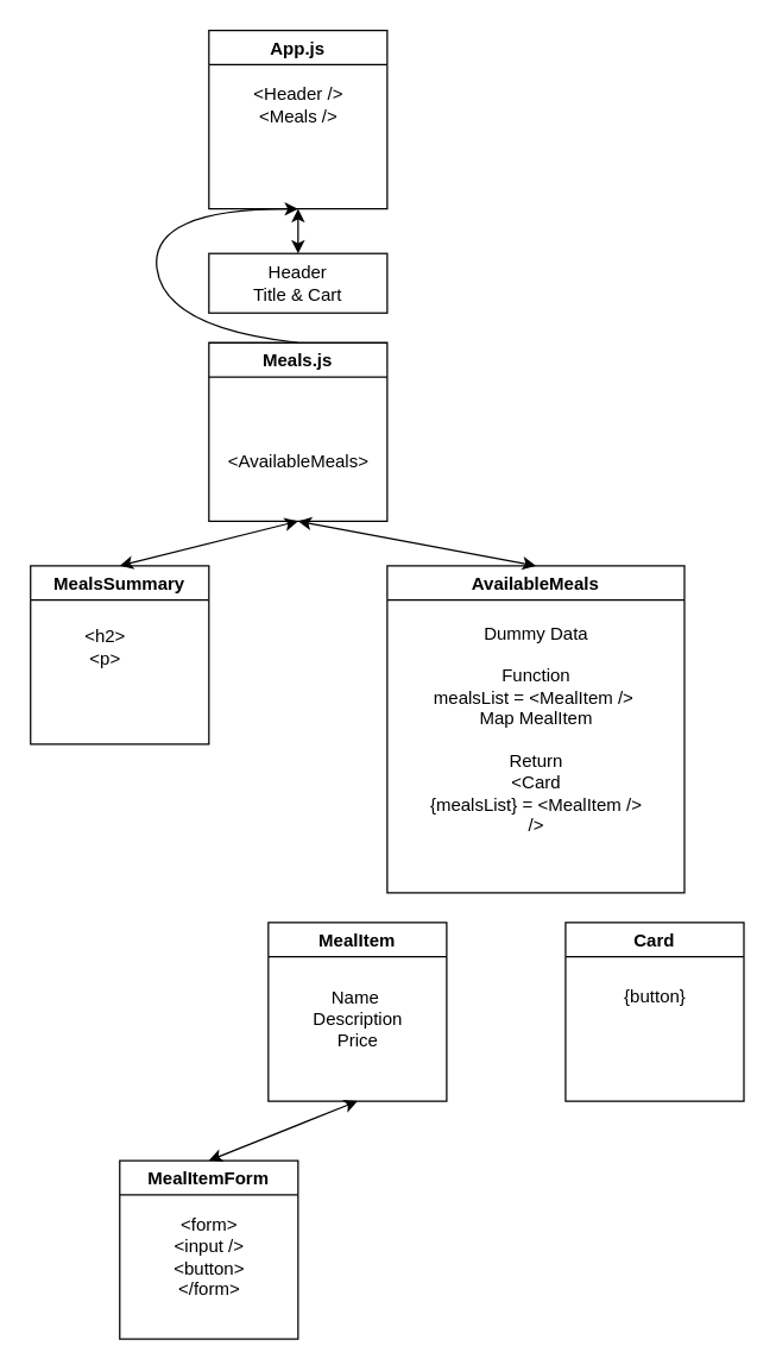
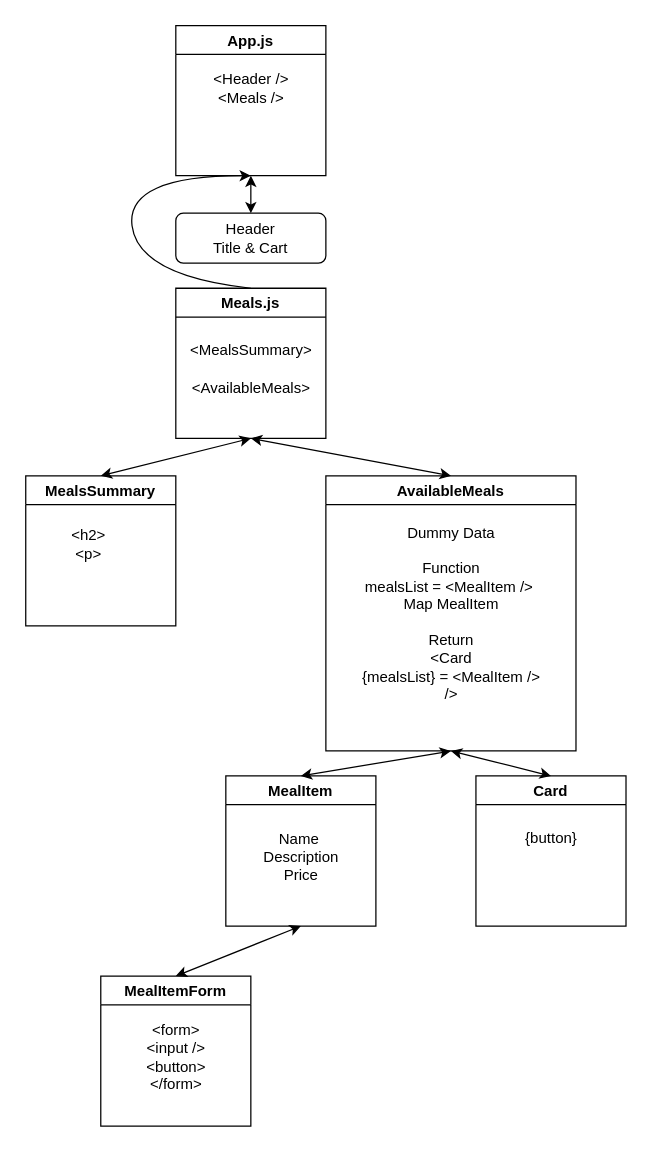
  <mxCell id="0" />
  <mxCell id="1" parent="0" />
  <mxCell id="2" value="App.js" style="swimlane;" vertex="1" parent="1"><mxGeometry x="140" y="20" width="120" height="120" as="geometry" /></mxCell>
  <mxCell id="3" value="Meals.js" style="swimlane;" vertex="1" parent="1"><mxGeometry x="140" y="230" width="120" height="120" as="geometry"><mxRectangle x="240" y="250" width="80" height="23" as="alternateBounds" /></mxGeometry></mxCell>
  <mxCell id="4" value="&amp;lt;AvailableMeals&amp;gt;" style="text;html=1;align=center;verticalAlign=middle;resizable=0;points=[];autosize=1;strokeColor=none;fillColor=none;" vertex="1" parent="3"><mxGeometry x="5" y="70" width="110" height="20" as="geometry" /></mxCell>
+ <mxCell id="5" value="&amp;lt;MealsSummary&amp;gt;" style="text;html=1;align=center;verticalAlign=middle;resizable=0;points=[];autosize=1;strokeColor=none;fillColor=none;" vertex="1" parent="3"><mxGeometry x="5" y="40" width="110" height="20" as="geometry" /></mxCell>
  <mxCell id="6" value="MealsSummary" style="swimlane;" vertex="1" parent="1"><mxGeometry x="20" y="380" width="120" height="120" as="geometry"><mxRectangle x="120" y="400" width="120" height="23" as="alternateBounds" /></mxGeometry></mxCell>
  <mxCell id="7" value="&amp;lt;h2&amp;gt;&lt;br&gt;&amp;lt;p&amp;gt;" style="text;html=1;align=center;verticalAlign=middle;resizable=0;points=[];autosize=1;strokeColor=none;fillColor=none;" vertex="1" parent="6"><mxGeometry x="30" y="40" width="40" height="30" as="geometry" /></mxCell>
  <mxCell id="8" value="AvailableMeals" style="swimlane;" vertex="1" parent="1"><mxGeometry x="260" y="380" width="200" height="220" as="geometry"><mxRectangle x="360" y="400" width="120" height="23" as="alternateBounds" /></mxGeometry></mxCell>
  <mxCell id="9" value="Dummy Data&lt;br&gt;&lt;br&gt;Function&lt;br&gt;mealsList = &amp;lt;MealItem /&amp;gt;&amp;nbsp;&lt;br&gt;Map MealItem&lt;br&gt;&lt;br&gt;Return &lt;br&gt;&amp;lt;Card &lt;br&gt;{mealsList} = &amp;lt;MealItem /&amp;gt;&lt;br&gt;/&amp;gt;" style="text;html=1;align=center;verticalAlign=middle;resizable=0;points=[];autosize=1;strokeColor=none;fillColor=none;" vertex="1" parent="8"><mxGeometry x="20" y="35" width="160" height="150" as="geometry" /></mxCell>
- <mxCell id="10" value="Header&lt;br&gt;Title &amp;amp; Cart" style="whiteSpace=wrap;html=1;rounded=0;" vertex="1" parent="1"><mxGeometry x="140" y="170" width="120" height="40" as="geometry" /></mxCell>
+ <mxCell id="10" value="Header&lt;br&gt;Title &amp;amp; Cart" style="rounded=1;whiteSpace=wrap;html=1;" vertex="1" parent="1"><mxGeometry x="140" y="170" width="120" height="40" as="geometry" /></mxCell>
  <mxCell id="11" value="" style="endArrow=classic;startArrow=classic;html=1;exitX=0.5;exitY=0;exitDx=0;exitDy=0;entryX=0.5;entryY=1;entryDx=0;entryDy=0;" edge="1" parent="1" source="6" target="3"><mxGeometry width="50" height="50" relative="1" as="geometry"><mxPoint x="220" y="320" as="sourcePoint" /><mxPoint x="270" y="270" as="targetPoint" /></mxGeometry></mxCell>
  <mxCell id="12" value="" style="endArrow=classic;startArrow=classic;html=1;exitX=0.5;exitY=1;exitDx=0;exitDy=0;entryX=0.5;entryY=0;entryDx=0;entryDy=0;" edge="1" parent="1" source="3" target="8"><mxGeometry width="50" height="50" relative="1" as="geometry"><mxPoint x="220" y="320" as="sourcePoint" /><mxPoint x="270" y="270" as="targetPoint" /></mxGeometry></mxCell>
  <mxCell id="13" value="MealItem" style="swimlane;" vertex="1" parent="1"><mxGeometry x="180" y="620" width="120" height="120" as="geometry"><mxRectangle x="235" y="600" width="80" height="23" as="alternateBounds" /></mxGeometry></mxCell>
  <mxCell id="14" value="Name&amp;nbsp;&lt;br&gt;Description&lt;br&gt;Price" style="text;html=1;align=center;verticalAlign=middle;resizable=0;points=[];autosize=1;strokeColor=none;fillColor=none;" vertex="1" parent="13"><mxGeometry x="20" y="40" width="80" height="50" as="geometry" /></mxCell>
+ <mxCell id="15" value="" style="endArrow=classic;startArrow=classic;html=1;exitX=0.5;exitY=0;exitDx=0;exitDy=0;entryX=0.5;entryY=1;entryDx=0;entryDy=0;" edge="1" parent="1" source="13" target="8"><mxGeometry width="50" height="50" relative="1" as="geometry"><mxPoint x="220" y="400" as="sourcePoint" /><mxPoint x="270" y="350" as="targetPoint" /></mxGeometry></mxCell>
  <mxCell id="16" value="Card" style="swimlane;" vertex="1" parent="1"><mxGeometry x="380" y="620" width="120" height="120" as="geometry"><mxRectangle x="480" y="600" width="60" height="23" as="alternateBounds" /></mxGeometry></mxCell>
+ <mxCell id="17" value="" style="endArrow=classic;startArrow=classic;html=1;entryX=0.5;entryY=0;entryDx=0;entryDy=0;exitX=0.5;exitY=1;exitDx=0;exitDy=0;" edge="1" parent="1" source="8" target="16"><mxGeometry width="50" height="50" relative="1" as="geometry"><mxPoint x="260" y="390" as="sourcePoint" /><mxPoint x="310" y="340" as="targetPoint" /></mxGeometry></mxCell>
  <mxCell id="18" value="&amp;lt;Header /&amp;gt;&lt;br&gt;&amp;lt;Meals /&amp;gt;" style="text;html=1;align=center;verticalAlign=middle;resizable=0;points=[];autosize=1;strokeColor=none;fillColor=none;" vertex="1" parent="1"><mxGeometry x="160" y="55" width="80" height="30" as="geometry" /></mxCell>
  <mxCell id="19" value="" style="endArrow=classic;startArrow=classic;html=1;entryX=0.5;entryY=1;entryDx=0;entryDy=0;exitX=0.5;exitY=0;exitDx=0;exitDy=0;" edge="1" parent="1" source="10" target="2"><mxGeometry width="50" height="50" relative="1" as="geometry"><mxPoint x="240" y="350" as="sourcePoint" /><mxPoint x="290" y="300" as="targetPoint" /></mxGeometry></mxCell>
  <mxCell id="20" value="" style="curved=1;endArrow=classic;html=1;entryX=0.5;entryY=1;entryDx=0;entryDy=0;" edge="1" parent="1" target="2"><mxGeometry width="50" height="50" relative="1" as="geometry"><mxPoint x="200" y="230" as="sourcePoint" /><mxPoint x="290" y="300" as="targetPoint" /><Array as="points"><mxPoint x="110" y="220" /><mxPoint x="100" y="140" /></Array></mxGeometry></mxCell>
  <mxCell id="21" value="{button}" style="text;html=1;align=center;verticalAlign=middle;resizable=0;points=[];autosize=1;strokeColor=none;fillColor=none;" vertex="1" parent="1"><mxGeometry x="405" y="660" width="70" height="20" as="geometry" /></mxCell>
  <mxCell id="22" value="MealItemForm" style="swimlane;" vertex="1" parent="1"><mxGeometry x="80" y="780" width="120" height="120" as="geometry"><mxRectangle x="235" y="600" width="80" height="23" as="alternateBounds" /></mxGeometry></mxCell>
  <mxCell id="23" value="&amp;lt;form&amp;gt;&lt;br&gt;&amp;lt;input /&amp;gt;&lt;br&gt;&amp;lt;button&amp;gt;&lt;br&gt;&amp;lt;/form&amp;gt;" style="text;html=1;align=center;verticalAlign=middle;resizable=0;points=[];autosize=1;strokeColor=none;fillColor=none;" vertex="1" parent="22"><mxGeometry x="30" y="35" width="60" height="60" as="geometry" /></mxCell>
  <mxCell id="24" value="" style="endArrow=classic;startArrow=classic;html=1;exitX=0.5;exitY=0;exitDx=0;exitDy=0;entryX=0.5;entryY=1;entryDx=0;entryDy=0;" edge="1" parent="1" source="22" target="13"><mxGeometry width="50" height="50" relative="1" as="geometry"><mxPoint x="250" y="750" as="sourcePoint" /><mxPoint x="300" y="700" as="targetPoint" /></mxGeometry></mxCell>
